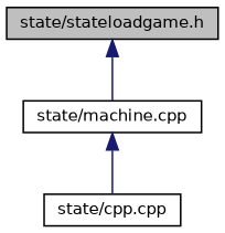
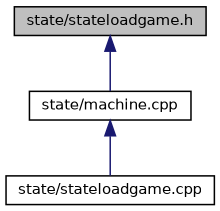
  digraph {
    node [color=black fillcolor=white fontname=Helvetica fontsize=10 shape=record style=filled]
    edge [color=midnightblue dir=back fontname=Helvetica fontsize=10 labelfontname=Helvetica labelfontsize=10 style=solid]
    n1 [fillcolor=grey75 fontcolor=black height=0.2 label="state/stateloadgame.h" width=0.4]
    n2 [height=0.2 label="state/machine.cpp" width=0.4]
-   n3 [height=0.2 label="state/cpp.cpp" width=0.4]
+   n3 [height=0.2 label="state/stateloadgame.cpp" width=0.4]
    n1 -> n2
    n2 -> n3
  }
